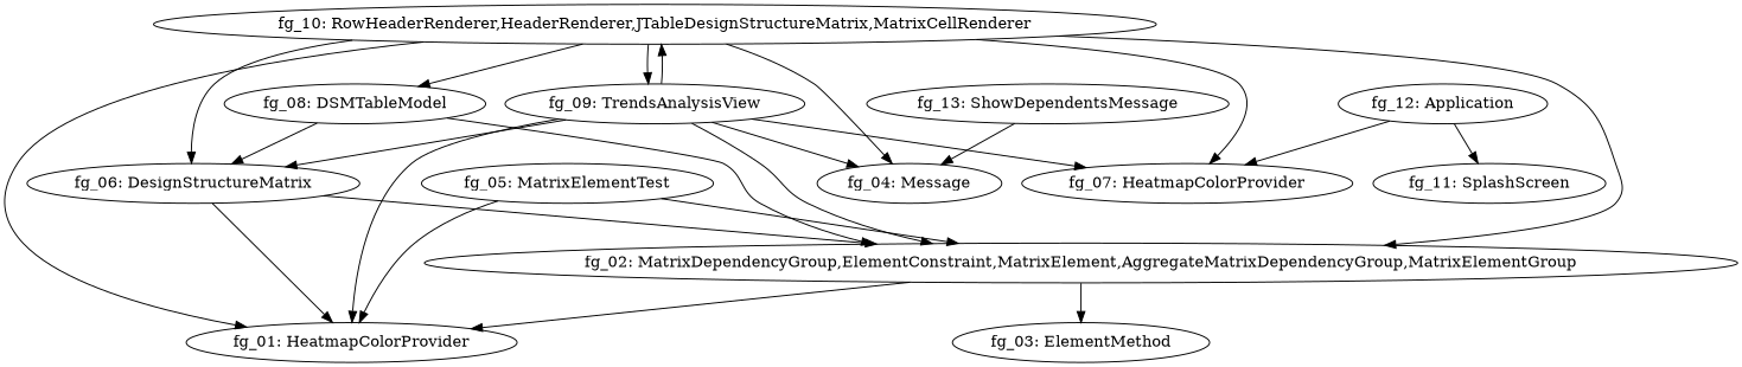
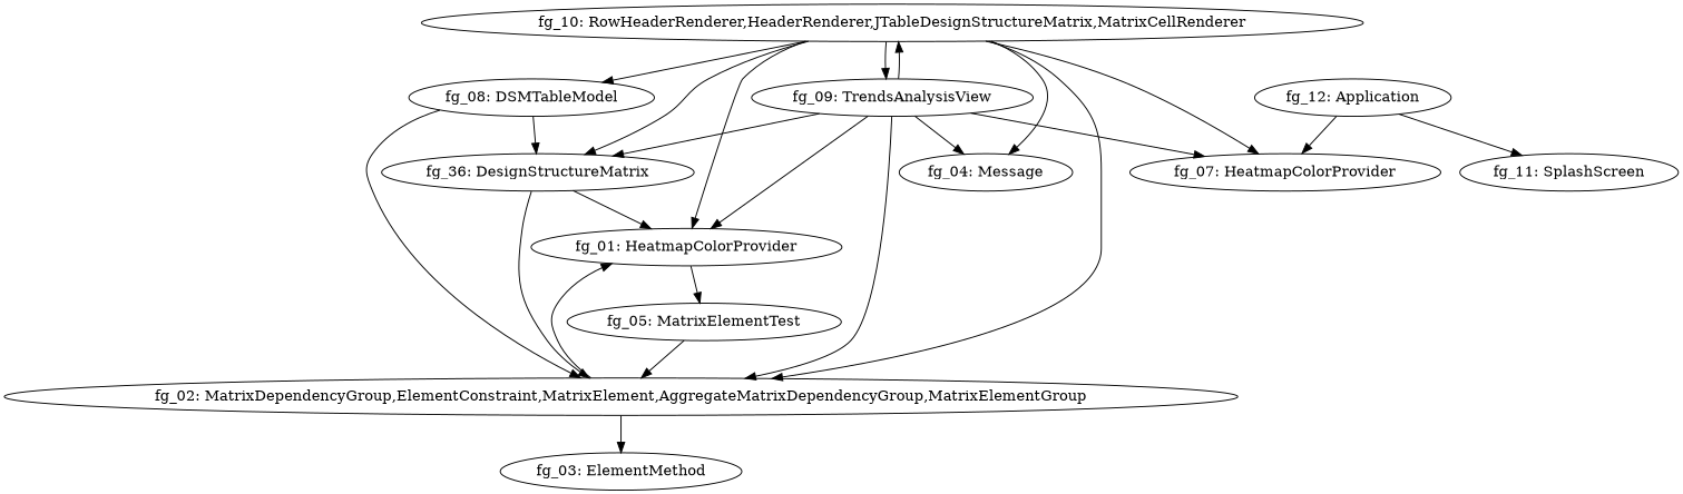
  digraph {
    n1 [label="fg_01: HeatmapColorProvider"]
    "fg_02: MatrixDependencyGroup,ElementConstraint,MatrixElement,AggregateMatrixDependencyGroup,MatrixElementGroup"
    "fg_03: ElementMethod"
    "fg_05: MatrixElementTest"
-   "fg_06: DesignStructureMatrix"
+   "fg_06: DesignStructureMatrix" [label="fg_36: DesignStructureMatrix"]
    "fg_08: DSMTableModel"
    "fg_09: TrendsAnalysisView"
    "fg_07: HeatmapColorProvider"
    "fg_10: RowHeaderRenderer,HeaderRenderer,JTableDesignStructureMatrix,MatrixCellRenderer"
    "fg_04: Message"
    "fg_12: Application"
    "fg_11: SplashScreen"
-   "fg_13: ShowDependentsMessage"
    "fg_02: MatrixDependencyGroup,ElementConstraint,MatrixElement,AggregateMatrixDependencyGroup,MatrixElementGroup" -> n1
    "fg_02: MatrixDependencyGroup,ElementConstraint,MatrixElement,AggregateMatrixDependencyGroup,MatrixElementGroup" -> "fg_03: ElementMethod"
-   "fg_05: MatrixElementTest" -> n1
+   n1 -> "fg_05: MatrixElementTest"
    "fg_05: MatrixElementTest" -> "fg_02: MatrixDependencyGroup,ElementConstraint,MatrixElement,AggregateMatrixDependencyGroup,MatrixElementGroup"
    "fg_06: DesignStructureMatrix" -> n1
    "fg_06: DesignStructureMatrix" -> "fg_02: MatrixDependencyGroup,ElementConstraint,MatrixElement,AggregateMatrixDependencyGroup,MatrixElementGroup"
    "fg_08: DSMTableModel" -> "fg_02: MatrixDependencyGroup,ElementConstraint,MatrixElement,AggregateMatrixDependencyGroup,MatrixElementGroup"
    "fg_08: DSMTableModel" -> "fg_06: DesignStructureMatrix"
    "fg_09: TrendsAnalysisView" -> n1
    "fg_09: TrendsAnalysisView" -> "fg_02: MatrixDependencyGroup,ElementConstraint,MatrixElement,AggregateMatrixDependencyGroup,MatrixElementGroup"
    "fg_09: TrendsAnalysisView" -> "fg_06: DesignStructureMatrix"
    "fg_09: TrendsAnalysisView" -> "fg_07: HeatmapColorProvider"
    "fg_09: TrendsAnalysisView" -> "fg_10: RowHeaderRenderer,HeaderRenderer,JTableDesignStructureMatrix,MatrixCellRenderer"
    "fg_09: TrendsAnalysisView" -> "fg_04: Message"
    "fg_10: RowHeaderRenderer,HeaderRenderer,JTableDesignStructureMatrix,MatrixCellRenderer" -> n1
    "fg_10: RowHeaderRenderer,HeaderRenderer,JTableDesignStructureMatrix,MatrixCellRenderer" -> "fg_02: MatrixDependencyGroup,ElementConstraint,MatrixElement,AggregateMatrixDependencyGroup,MatrixElementGroup"
    "fg_10: RowHeaderRenderer,HeaderRenderer,JTableDesignStructureMatrix,MatrixCellRenderer" -> "fg_06: DesignStructureMatrix"
    "fg_10: RowHeaderRenderer,HeaderRenderer,JTableDesignStructureMatrix,MatrixCellRenderer" -> "fg_08: DSMTableModel"
    "fg_10: RowHeaderRenderer,HeaderRenderer,JTableDesignStructureMatrix,MatrixCellRenderer" -> "fg_09: TrendsAnalysisView"
    "fg_10: RowHeaderRenderer,HeaderRenderer,JTableDesignStructureMatrix,MatrixCellRenderer" -> "fg_07: HeatmapColorProvider"
    "fg_10: RowHeaderRenderer,HeaderRenderer,JTableDesignStructureMatrix,MatrixCellRenderer" -> "fg_04: Message"
    "fg_12: Application" -> "fg_07: HeatmapColorProvider"
    "fg_12: Application" -> "fg_11: SplashScreen"
-   "fg_13: ShowDependentsMessage" -> "fg_04: Message"
  }
